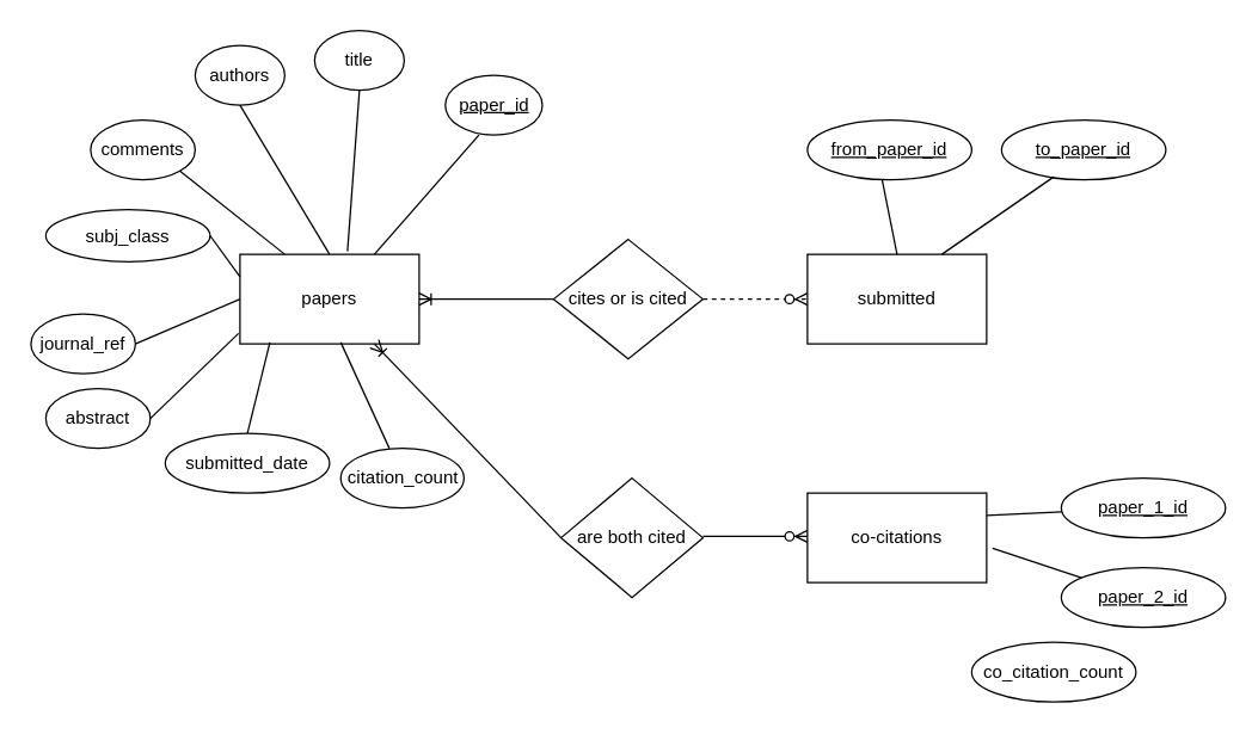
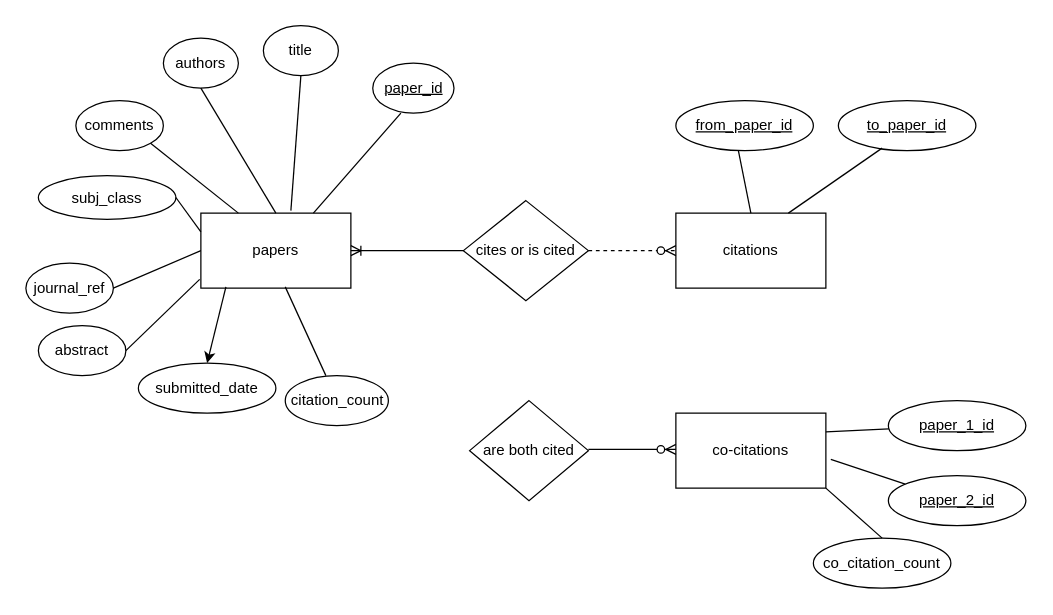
  <mxCell id="0" />
  <mxCell id="1" parent="0" />
  <mxCell id="2" value="papers" style="rounded=0;whiteSpace=wrap;html=1;" parent="1" vertex="1"><mxGeometry x="160" y="170" width="120" height="60" as="geometry" /></mxCell>
  <mxCell id="3" value="co-citations" style="rounded=0;whiteSpace=wrap;html=1;" parent="1" vertex="1"><mxGeometry x="540" y="330" width="120" height="60" as="geometry" /></mxCell>
- <mxCell id="4" value="submitted" style="rounded=0;whiteSpace=wrap;html=1;" parent="1" vertex="1"><mxGeometry x="540" y="170" width="120" height="60" as="geometry" /></mxCell>
+ <mxCell id="4" value="citations" style="rounded=0;whiteSpace=wrap;html=1;" parent="1" vertex="1"><mxGeometry x="540" y="170" width="120" height="60" as="geometry" /></mxCell>
  <mxCell id="5" value="cites or is cited" style="rhombus;whiteSpace=wrap;html=1;" parent="1" vertex="1"><mxGeometry x="370" y="160" width="100" height="80" as="geometry" /></mxCell>
  <mxCell id="6" value="&lt;u&gt;paper_id&lt;/u&gt;" style="ellipse;whiteSpace=wrap;html=1;" parent="1" vertex="1"><mxGeometry x="297.5" y="50" width="65" height="40" as="geometry" /></mxCell>
  <mxCell id="7" value="title" style="ellipse;whiteSpace=wrap;html=1;" parent="1" vertex="1"><mxGeometry x="210" y="20" width="60" height="40" as="geometry" /></mxCell>
  <mxCell id="8" value="authors" style="ellipse;whiteSpace=wrap;html=1;" parent="1" vertex="1"><mxGeometry x="130" y="30" width="60" height="40" as="geometry" /></mxCell>
  <mxCell id="9" value="comments" style="ellipse;whiteSpace=wrap;html=1;" parent="1" vertex="1"><mxGeometry x="60" y="80" width="70" height="40" as="geometry" /></mxCell>
  <mxCell id="10" value="subj_class" style="ellipse;whiteSpace=wrap;html=1;" parent="1" vertex="1"><mxGeometry x="30" y="140" width="110" height="35" as="geometry" /></mxCell>
  <mxCell id="11" value="journal_ref" style="ellipse;whiteSpace=wrap;html=1;" parent="1" vertex="1"><mxGeometry x="20" y="210" width="70" height="40" as="geometry" /></mxCell>
  <mxCell id="12" value="abstract" style="ellipse;whiteSpace=wrap;html=1;" parent="1" vertex="1"><mxGeometry x="30" y="260" width="70" height="40" as="geometry" /></mxCell>
  <mxCell id="13" value="" style="endArrow=none;html=1;rounded=0;exitX=0.75;exitY=0;exitDx=0;exitDy=0;" parent="1" source="2" edge="1"><mxGeometry width="50" height="50" relative="1" as="geometry"><mxPoint x="270" y="140" as="sourcePoint" /><mxPoint x="320" y="90" as="targetPoint" /></mxGeometry></mxCell>
  <mxCell id="14" value="" style="endArrow=none;html=1;rounded=0;exitX=0.6;exitY=-0.033;exitDx=0;exitDy=0;exitPerimeter=0;" parent="1" source="2" edge="1"><mxGeometry width="50" height="50" relative="1" as="geometry"><mxPoint x="170" y="140" as="sourcePoint" /><mxPoint x="240" y="60" as="targetPoint" /></mxGeometry></mxCell>
  <mxCell id="15" value="" style="endArrow=none;html=1;rounded=0;exitX=0.5;exitY=0;exitDx=0;exitDy=0;entryX=0.5;entryY=1;entryDx=0;entryDy=0;" parent="1" source="2" target="8" edge="1"><mxGeometry width="50" height="50" relative="1" as="geometry"><mxPoint x="242" y="178" as="sourcePoint" /><mxPoint x="250" y="70" as="targetPoint" /></mxGeometry></mxCell>
  <mxCell id="16" value="" style="endArrow=none;html=1;rounded=0;exitX=0.25;exitY=0;exitDx=0;exitDy=0;entryX=1;entryY=1;entryDx=0;entryDy=0;" parent="1" source="2" target="9" edge="1"><mxGeometry width="50" height="50" relative="1" as="geometry"><mxPoint x="230" y="180" as="sourcePoint" /><mxPoint x="170" y="80" as="targetPoint" /></mxGeometry></mxCell>
  <mxCell id="17" value="" style="endArrow=none;html=1;rounded=0;exitX=0;exitY=0.25;exitDx=0;exitDy=0;entryX=1;entryY=0.5;entryDx=0;entryDy=0;" parent="1" source="2" target="10" edge="1"><mxGeometry width="50" height="50" relative="1" as="geometry"><mxPoint x="200" y="180" as="sourcePoint" /><mxPoint x="130" y="124" as="targetPoint" /></mxGeometry></mxCell>
  <mxCell id="18" value="" style="endArrow=none;html=1;rounded=0;entryX=1;entryY=0.5;entryDx=0;entryDy=0;exitX=0;exitY=0.5;exitDx=0;exitDy=0;" parent="1" source="2" target="11" edge="1"><mxGeometry width="50" height="50" relative="1" as="geometry"><mxPoint x="140" y="210" as="sourcePoint" /><mxPoint x="110" y="170" as="targetPoint" /></mxGeometry></mxCell>
  <mxCell id="19" value="" style="endArrow=none;html=1;rounded=0;entryX=1;entryY=0.5;entryDx=0;entryDy=0;exitX=-0.008;exitY=0.883;exitDx=0;exitDy=0;exitPerimeter=0;" parent="1" source="2" target="12" edge="1"><mxGeometry width="50" height="50" relative="1" as="geometry"><mxPoint x="170" y="210" as="sourcePoint" /><mxPoint x="100" y="240" as="targetPoint" /></mxGeometry></mxCell>
  <mxCell id="20" value="submitted_date" style="ellipse;whiteSpace=wrap;html=1;" parent="1" vertex="1"><mxGeometry x="110" y="290" width="110" height="40" as="geometry" /></mxCell>
- <mxCell id="21" value="" style="endArrow=none;html=1;rounded=0;entryX=0.5;entryY=0;entryDx=0;entryDy=0;exitX=0.167;exitY=0.983;exitDx=0;exitDy=0;exitPerimeter=0;" parent="1" source="2" target="20" edge="1"><mxGeometry width="50" height="50" relative="1" as="geometry"><mxPoint x="169" y="233" as="sourcePoint" /><mxPoint x="110" y="290" as="targetPoint" /></mxGeometry></mxCell>
+ <mxCell id="21" value="" style="endArrow=classic;html=1;rounded=0;entryX=0.5;entryY=0;entryDx=0;entryDy=0;exitX=0.167;exitY=0.983;exitDx=0;exitDy=0;exitPerimeter=0;" parent="1" source="2" target="20" edge="1"><mxGeometry width="50" height="50" relative="1" as="geometry"><mxPoint x="169" y="233" as="sourcePoint" /><mxPoint x="110" y="290" as="targetPoint" /></mxGeometry></mxCell>
  <mxCell id="22" value="are both cited" style="rhombus;whiteSpace=wrap;html=1;" parent="1" vertex="1"><mxGeometry x="375" y="320" width="95" height="80" as="geometry" /></mxCell>
  <mxCell id="23" value="&lt;u&gt;from_paper_id&lt;/u&gt;" style="ellipse;whiteSpace=wrap;html=1;" parent="1" vertex="1"><mxGeometry x="540" y="80" width="110" height="40" as="geometry" /></mxCell>
  <mxCell id="24" value="&lt;u&gt;to_paper_id&lt;/u&gt;" style="ellipse;whiteSpace=wrap;html=1;" parent="1" vertex="1"><mxGeometry x="670" y="80" width="110" height="40" as="geometry" /></mxCell>
  <mxCell id="25" value="" style="endArrow=none;html=1;rounded=0;exitX=0.5;exitY=0;exitDx=0;exitDy=0;" parent="1" source="4" edge="1"><mxGeometry width="50" height="50" relative="1" as="geometry"><mxPoint x="520" y="200" as="sourcePoint" /><mxPoint x="590" y="120" as="targetPoint" /></mxGeometry></mxCell>
  <mxCell id="26" value="" style="endArrow=none;html=1;rounded=0;entryX=0.318;entryY=0.95;entryDx=0;entryDy=0;entryPerimeter=0;" parent="1" target="24" edge="1"><mxGeometry width="50" height="50" relative="1" as="geometry"><mxPoint x="630" y="170" as="sourcePoint" /><mxPoint x="600" y="130" as="targetPoint" /></mxGeometry></mxCell>
  <mxCell id="27" value="&lt;u&gt;paper_1_id&lt;/u&gt;" style="ellipse;whiteSpace=wrap;html=1;" parent="1" vertex="1"><mxGeometry x="710" y="320" width="110" height="40" as="geometry" /></mxCell>
  <mxCell id="28" value="&lt;u&gt;paper_2_id&lt;/u&gt;" style="ellipse;whiteSpace=wrap;html=1;" parent="1" vertex="1"><mxGeometry x="710" y="380" width="110" height="40" as="geometry" /></mxCell>
  <mxCell id="29" value="co_citation_count" style="ellipse;whiteSpace=wrap;html=1;" parent="1" vertex="1"><mxGeometry x="650" y="430" width="110" height="40" as="geometry" /></mxCell>
  <mxCell id="30" value="" style="endArrow=none;html=1;rounded=0;exitX=1;exitY=0.25;exitDx=0;exitDy=0;" parent="1" source="3" target="27" edge="1"><mxGeometry width="50" height="50" relative="1" as="geometry"><mxPoint x="610" y="180" as="sourcePoint" /><mxPoint x="600" y="130" as="targetPoint" /></mxGeometry></mxCell>
  <mxCell id="31" value="" style="endArrow=none;html=1;rounded=0;exitX=1.033;exitY=0.617;exitDx=0;exitDy=0;exitPerimeter=0;" parent="1" source="3" target="28" edge="1"><mxGeometry width="50" height="50" relative="1" as="geometry"><mxPoint x="670" y="355" as="sourcePoint" /><mxPoint x="720" y="353" as="targetPoint" /></mxGeometry></mxCell>
+ <mxCell id="32" value="" style="endArrow=none;html=1;rounded=0;exitX=1;exitY=1;exitDx=0;exitDy=0;entryX=0.5;entryY=0;entryDx=0;entryDy=0;" parent="1" source="3" target="29" edge="1"><mxGeometry width="50" height="50" relative="1" as="geometry"><mxPoint x="674" y="377" as="sourcePoint" /><mxPoint x="734" y="397" as="targetPoint" /></mxGeometry></mxCell>
  <mxCell id="33" value="" style="fontSize=12;html=1;endArrow=ERoneToMany;rounded=0;exitX=0;exitY=0.5;exitDx=0;exitDy=0;" parent="1" source="5" edge="1"><mxGeometry width="100" height="100" relative="1" as="geometry"><mxPoint x="370" y="180" as="sourcePoint" /><mxPoint x="280" y="200" as="targetPoint" /></mxGeometry></mxCell>
  <mxCell id="34" value="" style="fontSize=12;html=1;endArrow=ERzeroToMany;endFill=1;rounded=0;entryX=0;entryY=0.5;entryDx=0;entryDy=0;exitX=1;exitY=0.5;exitDx=0;exitDy=0;dashed=1;" parent="1" source="5" target="4" edge="1"><mxGeometry width="100" height="100" relative="1" as="geometry"><mxPoint x="480" y="280" as="sourcePoint" /><mxPoint x="580" y="180" as="targetPoint" /></mxGeometry></mxCell>
  <mxCell id="35" value="" style="fontSize=12;html=1;endArrow=ERzeroToMany;endFill=1;rounded=0;entryX=0;entryY=0.5;entryDx=0;entryDy=0;exitX=1;exitY=0.5;exitDx=0;exitDy=0;" parent="1" edge="1"><mxGeometry width="100" height="100" relative="1" as="geometry"><mxPoint x="470" y="359" as="sourcePoint" /><mxPoint x="540" y="359" as="targetPoint" /></mxGeometry></mxCell>
- <mxCell id="36" value="" style="fontSize=12;html=1;endArrow=ERoneToMany;rounded=0;exitX=0;exitY=0.5;exitDx=0;exitDy=0;entryX=0.75;entryY=1;entryDx=0;entryDy=0;" parent="1" source="22" target="2" edge="1"><mxGeometry width="100" height="100" relative="1" as="geometry"><mxPoint x="380" y="210" as="sourcePoint" /><mxPoint x="290" y="210" as="targetPoint" /></mxGeometry></mxCell>
  <mxCell id="37" value="" style="endArrow=none;html=1;rounded=0;exitX=0.167;exitY=0.983;exitDx=0;exitDy=0;exitPerimeter=0;" edge="1" parent="1"><mxGeometry width="50" height="50" relative="1" as="geometry"><mxPoint x="227.5" y="229" as="sourcePoint" /><mxPoint x="260" y="300" as="targetPoint" /></mxGeometry></mxCell>
  <mxCell id="38" value="citation_count" style="ellipse;whiteSpace=wrap;html=1;" vertex="1" parent="1"><mxGeometry x="227.5" y="300" width="82.5" height="40" as="geometry" /></mxCell>
